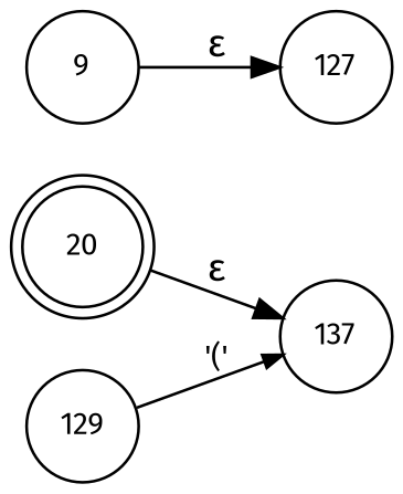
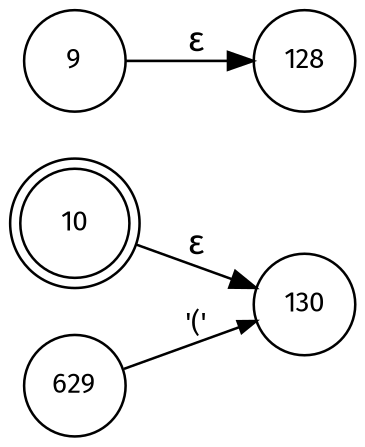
  digraph {
    fontname="Fira Sans"
    rankdir=LR
    node [fixedsize=true fontname="Fira Sans" fontsize=11 shape=circle peripheries=1]
    edge [fontname="Fira Sans"]
-   n1 [label=20 shape=doublecircle width=.6 peripheries=""]
-   n2 [label=137 width=.55]
-   n3 [label=127 width=.55]
-   n4 [label=129 width=.55]
+   n1 [label=10 shape=doublecircle width=.6 peripheries=""]
+   n2 [label=130 width=.55]
+   n3 [label=128 width=.55]
+   n4 [label=629 width=.55]
    n5 [label=9 width=.55]
    n1 -> n2 [label="&epsilon;"]
    n4 -> n2 [arrowhead=normal arrowsize=.7 fontsize=11 label="'('"]
    n5 -> n3 [label="&epsilon;"]
  }
